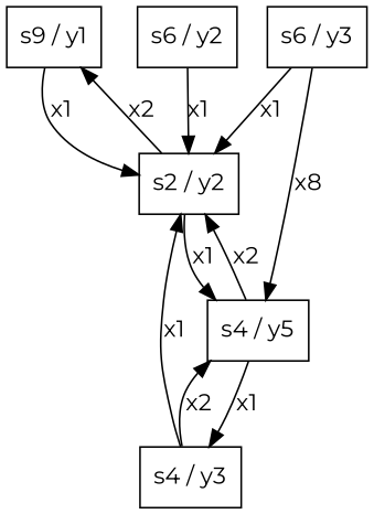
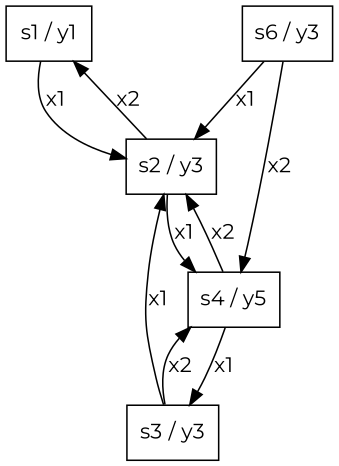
  digraph {
    fontname=Montserrat
    node [fontname=Montserrat shape=box]
    edge [fontname=Montserrat]
-   n1 [label="s9 / y1"]
-   n2 [label="s2 / y2"]
+   n1 [label="s1 / y1"]
+   n2 [label="s2 / y3"]
    n3 [label="s4 / y5"]
-   n4 [label="s4 / y3"]
-   n5 [label="s6 / y2"]
+   n4 [label="s3 / y3"]
    n6 [label="s6 / y3"]
    n1 -> n2 [label="x1 "]
    n2 -> n1 [label="x2 "]
    n2 -> n3 [label="x1 "]
    n3 -> n2 [label="x2 "]
    n3 -> n4 [label="x1 "]
    n4 -> n2 [label="x1 "]
    n4 -> n3 [label="x2 "]
-   n5 -> n2 [label="x1 "]
    n6 -> n2 [label="x1 "]
-   n6 -> n3 [label="x8 "]
+   n6 -> n3 [label="x2 "]
  }
